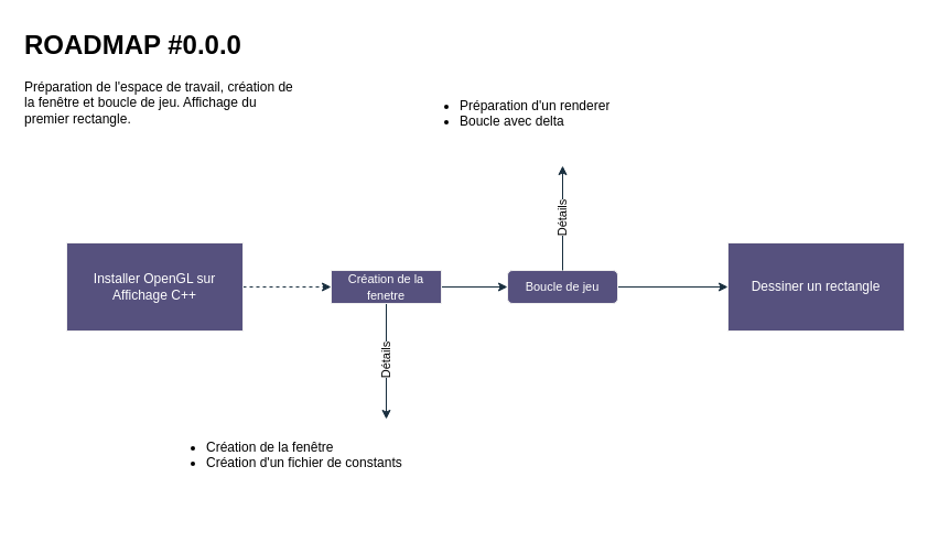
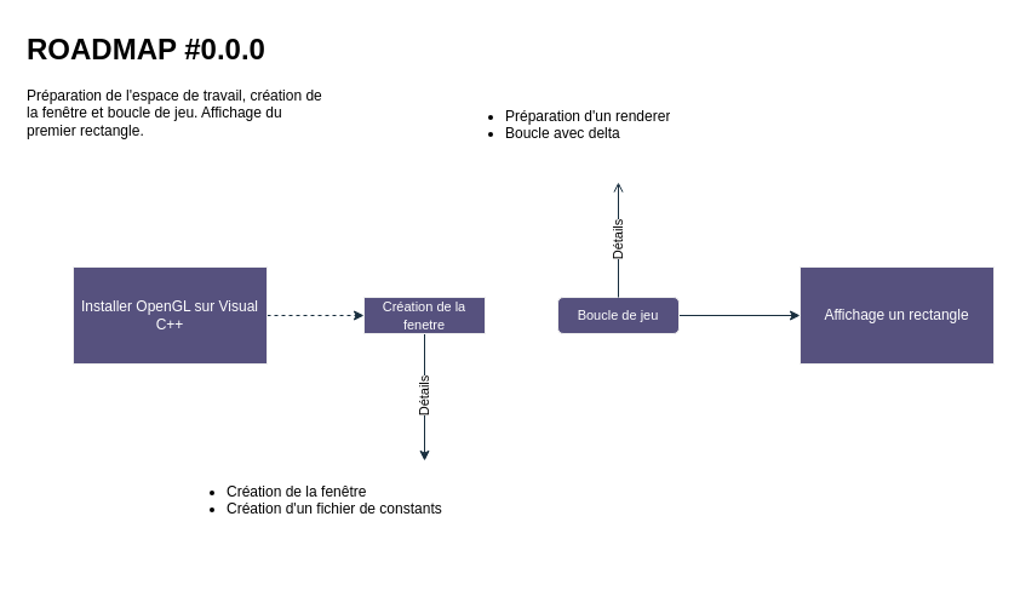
  <mxCell id="0" />
  <mxCell id="1" parent="0" />
  <mxCell id="2" value="" style="edgeStyle=orthogonalEdgeStyle;rounded=0;orthogonalLoop=1;jettySize=auto;html=1;labelBackgroundColor=none;strokeColor=#182E3E;fontColor=default;dashed=1;" edge="1" parent="1" source="3" target="7"><mxGeometry relative="1" as="geometry" /></mxCell>
- <mxCell id="3" value="Installer OpenGL sur Affichage C++" style="rounded=0;whiteSpace=wrap;html=1;labelBackgroundColor=none;fillColor=#56517E;strokeColor=#EEEEEE;fontColor=#FFFFFF;" vertex="1" parent="1"><mxGeometry x="60" y="220" width="160" height="80" as="geometry" /></mxCell>
- <mxCell id="4" value="Dessiner un rectangle" style="rounded=0;whiteSpace=wrap;html=1;labelBackgroundColor=none;fillColor=#56517E;strokeColor=#EEEEEE;fontColor=#FFFFFF;" vertex="1" parent="1"><mxGeometry x="660" y="220" width="160" height="80" as="geometry" /></mxCell>
- <mxCell id="5" value="" style="edgeStyle=orthogonalEdgeStyle;rounded=0;orthogonalLoop=1;jettySize=auto;html=1;entryX=0;entryY=0.5;entryDx=0;entryDy=0;labelBackgroundColor=none;strokeColor=#182E3E;fontColor=default;" edge="1" parent="1" source="7" target="9"><mxGeometry relative="1" as="geometry"><mxPoint x="446" y="260" as="targetPoint" /></mxGeometry></mxCell>
+ <mxCell id="3" value="Installer OpenGL sur Visual C++" style="rounded=0;whiteSpace=wrap;html=1;labelBackgroundColor=none;fillColor=#56517E;strokeColor=#EEEEEE;fontColor=#FFFFFF;" vertex="1" parent="1"><mxGeometry x="60" y="220" width="160" height="80" as="geometry" /></mxCell>
+ <mxCell id="4" value="Affichage un rectangle" style="rounded=0;whiteSpace=wrap;html=1;labelBackgroundColor=none;fillColor=#56517E;strokeColor=#EEEEEE;fontColor=#FFFFFF;" vertex="1" parent="1"><mxGeometry x="660" y="220" width="160" height="80" as="geometry" /></mxCell>
  <mxCell id="6" value="Détails" style="edgeStyle=orthogonalEdgeStyle;rounded=0;orthogonalLoop=1;jettySize=auto;html=1;strokeColor=#182E3E;horizontal=0;" edge="1" parent="1" source="7" target="10"><mxGeometry x="-0.004" relative="1" as="geometry"><mxPoint as="offset" /></mxGeometry></mxCell>
  <mxCell id="7" value="&lt;div&gt;&lt;span style=&quot;background-color: transparent; line-height: 100%;&quot;&gt;&lt;font style=&quot;font-size: 11px;&quot;&gt;Création de la fenetre&lt;/font&gt;&lt;/span&gt;&lt;/div&gt;" style="rounded=0;whiteSpace=wrap;html=1;align=center;labelBackgroundColor=none;fillColor=#56517E;strokeColor=#EEEEEE;fontColor=#FFFFFF;" vertex="1" parent="1"><mxGeometry x="300" y="245" width="100" height="30" as="geometry" /></mxCell>
  <mxCell id="8" value="" style="edgeStyle=orthogonalEdgeStyle;rounded=0;orthogonalLoop=1;jettySize=auto;html=1;exitX=1;exitY=0.5;exitDx=0;exitDy=0;labelBackgroundColor=none;strokeColor=#182E3E;fontColor=default;" edge="1" parent="1" source="9" target="4"><mxGeometry relative="1" as="geometry"><mxPoint x="641" y="260" as="sourcePoint" /></mxGeometry></mxCell>
  <mxCell id="9" value="&lt;span style=&quot;font-size: 11px;&quot;&gt;Boucle de jeu&lt;/span&gt;" style="whiteSpace=wrap;html=1;align=center;labelBackgroundColor=none;fillColor=#56517E;strokeColor=#EEEEEE;fontColor=#FFFFFF;rounded=1;" vertex="1" parent="1"><mxGeometry x="460" y="245" width="100" height="30" as="geometry" /></mxCell>
  <mxCell id="10" value="&lt;ul&gt;&lt;li&gt;Création de la fenêtre&lt;/li&gt;&lt;li&gt;&lt;span style=&quot;background-color: transparent; color: light-dark(rgb(0, 0, 0), rgb(237, 237, 237));&quot;&gt;Création d'un fichier de constants&lt;/span&gt;&lt;/li&gt;&lt;/ul&gt;" style="text;html=1;whiteSpace=wrap;overflow=hidden;rounded=0;labelBackgroundColor=none;fontColor=#000000;" vertex="1" parent="1"><mxGeometry x="145" y="380" width="410" height="100" as="geometry" /></mxCell>
  <mxCell id="11" value="&lt;ul&gt;&lt;li&gt;Préparation d'un renderer&lt;/li&gt;&lt;li&gt;&lt;span style=&quot;background-color: transparent; color: light-dark(rgb(0, 0, 0), rgb(18, 18, 18));&quot;&gt;Boucle avec delta&lt;/span&gt;&lt;/li&gt;&lt;/ul&gt;" style="text;html=1;whiteSpace=wrap;overflow=hidden;rounded=0;labelBackgroundColor=none;fontColor=light-dark(#000000, #121212);align=left;" vertex="1" parent="1"><mxGeometry x="375" y="70" width="270" height="80" as="geometry" /></mxCell>
- <mxCell id="12" value="Détails" style="edgeStyle=orthogonalEdgeStyle;rounded=0;orthogonalLoop=1;jettySize=auto;html=1;strokeColor=#182E3E;horizontal=0;exitX=0.5;exitY=0;exitDx=0;exitDy=0;" edge="1" parent="1" source="9" target="11"><mxGeometry x="-0.004" relative="1" as="geometry"><mxPoint x="490" y="330" as="sourcePoint" /><mxPoint x="490" y="445" as="targetPoint" /><mxPoint as="offset" /></mxGeometry></mxCell>
+ <mxCell id="12" value="Détails" style="edgeStyle=orthogonalEdgeStyle;rounded=0;orthogonalLoop=1;jettySize=auto;html=1;strokeColor=#182E3E;horizontal=0;exitX=0.5;exitY=0;exitDx=0;exitDy=0;endArrow=open;" edge="1" parent="1" source="9" target="11"><mxGeometry x="-0.004" relative="1" as="geometry"><mxPoint x="490" y="330" as="sourcePoint" /><mxPoint x="490" y="445" as="targetPoint" /><mxPoint as="offset" /></mxGeometry></mxCell>
  <mxCell id="13" value="&lt;h1 style=&quot;margin-top: 0px;&quot;&gt;ROADMAP #0.0.0&lt;/h1&gt;&lt;p&gt;Préparation de l'espace de travail, création de la fenêtre et boucle de jeu. Affichage du premier rectangle.&amp;nbsp;&lt;/p&gt;" style="text;html=1;whiteSpace=wrap;overflow=hidden;rounded=0;" vertex="1" parent="1"><mxGeometry width="250" height="120" as="geometry" x="20" y="20" /></mxCell>
